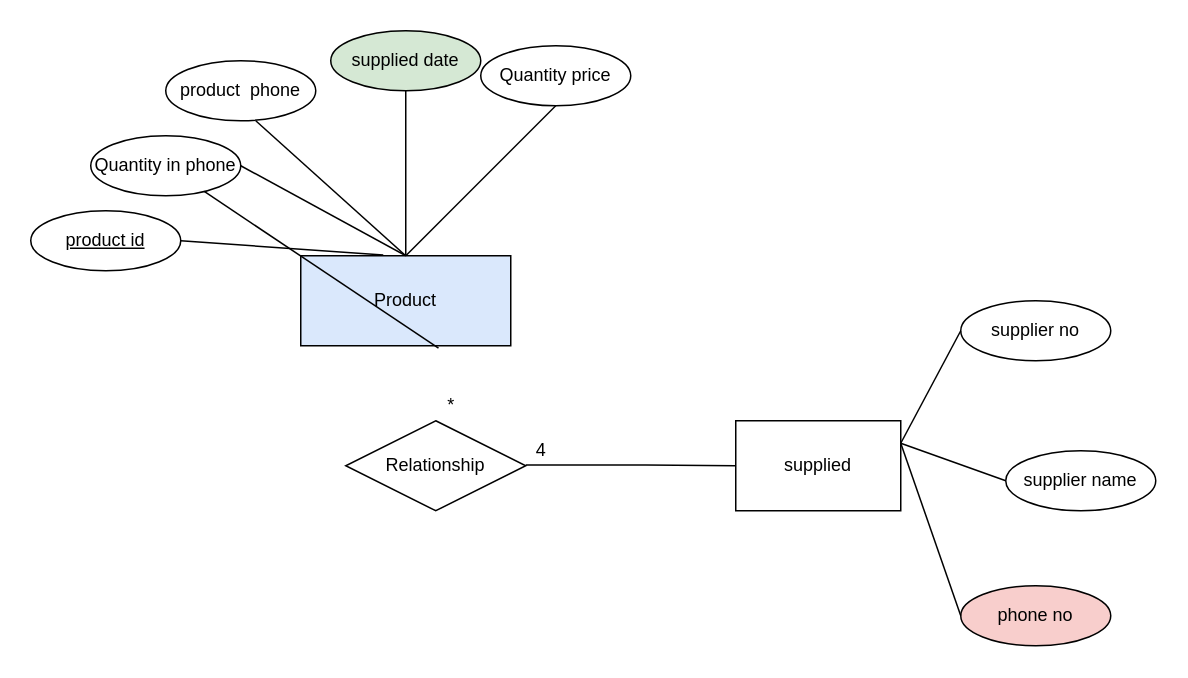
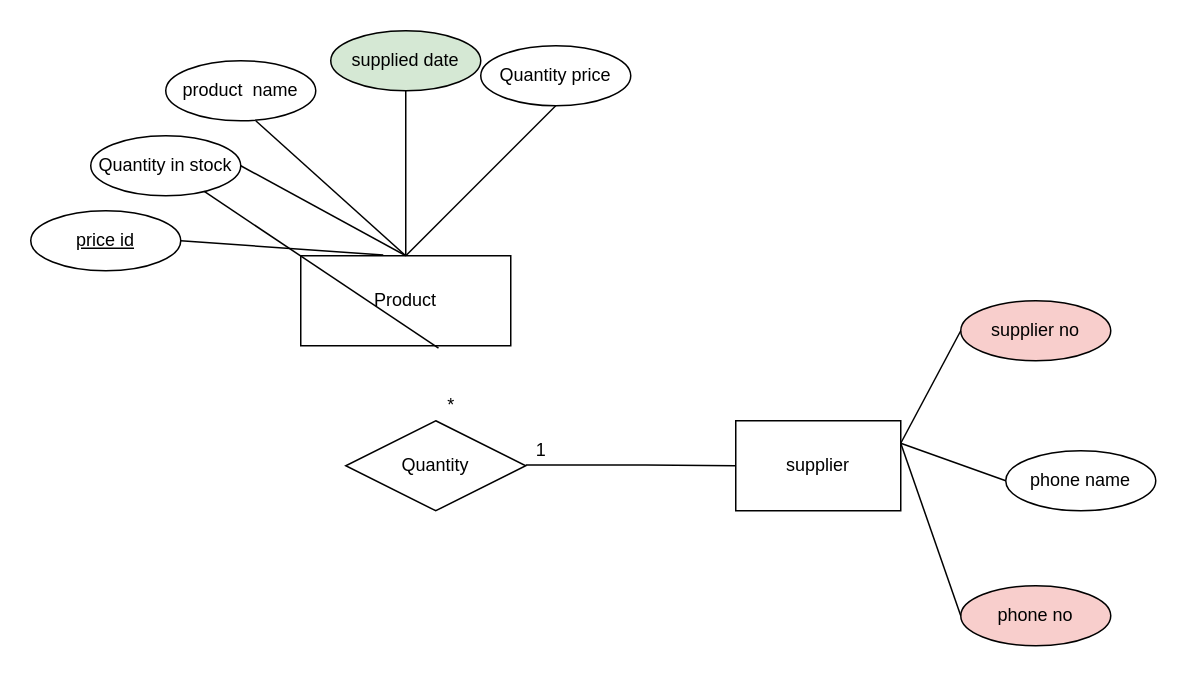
  <mxCell id="0" />
  <mxCell id="1" parent="0" />
- <mxCell id="2" value="Product" style="whiteSpace=wrap;html=1;align=center;fillColor=#dae8fc;" vertex="1" parent="1"><mxGeometry x="200" y="170" width="140" height="60" as="geometry" /></mxCell>
- <mxCell id="3" value="supplied" style="whiteSpace=wrap;html=1;align=center;" vertex="1" parent="1"><mxGeometry x="490" y="280" width="110" height="60" as="geometry" /></mxCell>
- <mxCell id="4" value="product&amp;nbsp; phone" style="ellipse;whiteSpace=wrap;html=1;align=center;" vertex="1" parent="1"><mxGeometry x="110" y="40" width="100" height="40" as="geometry" /></mxCell>
- <mxCell id="5" value="product id" style="ellipse;whiteSpace=wrap;html=1;align=center;fontStyle=4;" vertex="1" parent="1"><mxGeometry x="20" y="140" width="100" height="40" as="geometry" /></mxCell>
+ <mxCell id="2" value="Product" style="whiteSpace=wrap;html=1;align=center;" vertex="1" parent="1"><mxGeometry x="200" y="170" width="140" height="60" as="geometry" /></mxCell>
+ <mxCell id="3" value="supplier" style="whiteSpace=wrap;html=1;align=center;" vertex="1" parent="1"><mxGeometry x="490" y="280" width="110" height="60" as="geometry" /></mxCell>
+ <mxCell id="4" value="product&amp;nbsp; name" style="ellipse;whiteSpace=wrap;html=1;align=center;" vertex="1" parent="1"><mxGeometry x="110" y="40" width="100" height="40" as="geometry" /></mxCell>
+ <mxCell id="5" value="price id" style="ellipse;whiteSpace=wrap;html=1;align=center;fontStyle=4;" vertex="1" parent="1"><mxGeometry x="20" y="140" width="100" height="40" as="geometry" /></mxCell>
  <mxCell id="6" value="Quantity price" style="ellipse;whiteSpace=wrap;html=1;align=center;" vertex="1" parent="1"><mxGeometry x="320" y="30" width="100" height="40" as="geometry" /></mxCell>
- <mxCell id="7" value="Quantity in phone" style="ellipse;whiteSpace=wrap;html=1;align=center;" vertex="1" parent="1"><mxGeometry x="60" y="90" width="100" height="40" as="geometry" /></mxCell>
+ <mxCell id="7" value="Quantity in stock" style="ellipse;whiteSpace=wrap;html=1;align=center;" vertex="1" parent="1"><mxGeometry x="60" y="90" width="100" height="40" as="geometry" /></mxCell>
  <mxCell id="8" value="supplied date" style="ellipse;whiteSpace=wrap;html=1;align=center;fillColor=#d5e8d4;" vertex="1" parent="1"><mxGeometry x="220" y="20" width="100" height="40" as="geometry" /></mxCell>
- <mxCell id="9" value="supplier no" style="ellipse;whiteSpace=wrap;html=1;align=center;" vertex="1" parent="1"><mxGeometry x="640" y="200" width="100" height="40" as="geometry" /></mxCell>
- <mxCell id="10" value="supplier name" style="ellipse;whiteSpace=wrap;html=1;align=center;" vertex="1" parent="1"><mxGeometry x="670" y="300" width="100" height="40" as="geometry" /></mxCell>
+ <mxCell id="9" value="supplier no" style="ellipse;whiteSpace=wrap;html=1;align=center;fillColor=#f8cecc;" vertex="1" parent="1"><mxGeometry x="640" y="200" width="100" height="40" as="geometry" /></mxCell>
+ <mxCell id="10" value="phone name" style="ellipse;whiteSpace=wrap;html=1;align=center;" vertex="1" parent="1"><mxGeometry x="670" y="300" width="100" height="40" as="geometry" /></mxCell>
  <mxCell id="11" value="phone no" style="ellipse;whiteSpace=wrap;html=1;align=center;fillColor=#f8cecc;" vertex="1" parent="1"><mxGeometry x="640" y="390" width="100" height="40" as="geometry" /></mxCell>
- <mxCell id="12" value="Relationship" style="shape=rhombus;perimeter=rhombusPerimeter;whiteSpace=wrap;html=1;align=center;" vertex="1" parent="1"><mxGeometry x="230" y="280" width="120" height="60" as="geometry" /></mxCell>
+ <mxCell id="12" value="Quantity" style="shape=rhombus;perimeter=rhombusPerimeter;whiteSpace=wrap;html=1;align=center;" vertex="1" parent="1"><mxGeometry x="230" y="280" width="120" height="60" as="geometry" /></mxCell>
  <mxCell id="13" value="" style="endArrow=none;html=1;rounded=0;entryX=0.5;entryY=1;entryDx=0;entryDy=0;" edge="1" parent="1" target="6"><mxGeometry relative="1" as="geometry"><mxPoint x="270" y="170" as="sourcePoint" /><mxPoint x="430" y="170" as="targetPoint" /></mxGeometry></mxCell>
  <mxCell id="14" value="" style="endArrow=none;html=1;rounded=0;entryX=0.5;entryY=0;entryDx=0;entryDy=0;" edge="1" parent="1" target="2"><mxGeometry relative="1" as="geometry"><mxPoint x="160" y="110" as="sourcePoint" /><mxPoint x="320" y="110" as="targetPoint" /></mxGeometry></mxCell>
  <mxCell id="15" value="" style="endArrow=none;html=1;rounded=0;entryX=0.393;entryY=-0.009;entryDx=0;entryDy=0;entryPerimeter=0;" edge="1" parent="1" target="2"><mxGeometry relative="1" as="geometry"><mxPoint x="120" y="160" as="sourcePoint" /><mxPoint x="280" y="160" as="targetPoint" /></mxGeometry></mxCell>
  <mxCell id="16" value="" style="endArrow=none;html=1;rounded=0;" edge="1" parent="1"><mxGeometry relative="1" as="geometry"><mxPoint x="170" y="80" as="sourcePoint" /><mxPoint x="270" y="170" as="targetPoint" /></mxGeometry></mxCell>
  <mxCell id="17" value="" style="endArrow=none;html=1;rounded=0;" edge="1" parent="1" target="2"><mxGeometry relative="1" as="geometry"><mxPoint x="270" y="60" as="sourcePoint" /><mxPoint x="430" y="60" as="targetPoint" /></mxGeometry></mxCell>
  <mxCell id="18" value="" style="endArrow=none;html=1;rounded=0;exitX=1;exitY=0.25;exitDx=0;exitDy=0;" edge="1" parent="1" source="3"><mxGeometry relative="1" as="geometry"><mxPoint x="480" y="220" as="sourcePoint" /><mxPoint x="640" y="220" as="targetPoint" /></mxGeometry></mxCell>
  <mxCell id="19" value="" style="endArrow=none;html=1;rounded=0;exitX=1;exitY=0.25;exitDx=0;exitDy=0;" edge="1" parent="1" source="3"><mxGeometry relative="1" as="geometry"><mxPoint x="510" y="320" as="sourcePoint" /><mxPoint x="670" y="320" as="targetPoint" /></mxGeometry></mxCell>
  <mxCell id="20" value="" style="endArrow=none;html=1;rounded=0;exitX=1;exitY=0.25;exitDx=0;exitDy=0;" edge="1" parent="1" source="3"><mxGeometry relative="1" as="geometry"><mxPoint x="480" y="410" as="sourcePoint" /><mxPoint x="640" y="410" as="targetPoint" /><Array as="points" /></mxGeometry></mxCell>
  <mxCell id="21" value="" style="endArrow=none;html=1;rounded=0;" edge="1" parent="1"><mxGeometry relative="1" as="geometry"><mxPoint x="350" y="309.5" as="sourcePoint" /><mxPoint x="490" y="310" as="targetPoint" /><Array as="points"><mxPoint x="430" y="309.5" /></Array></mxGeometry></mxCell>
  <mxCell id="22" value="" style="endArrow=none;html=1;rounded=0;exitX=0.656;exitY=1.026;exitDx=0;exitDy=0;exitPerimeter=0;" edge="1" parent="1" source="2" target="7"><mxGeometry relative="1" as="geometry"><mxPoint x="300" y="270" as="sourcePoint" /><mxPoint x="460" y="270" as="targetPoint" /></mxGeometry></mxCell>
- <mxCell id="23" value="4" style="text;html=1;align=center;verticalAlign=middle;resizable=0;points=[];autosize=1;" vertex="1" parent="1"><mxGeometry x="350" y="290" width="20" height="20" as="geometry" /></mxCell>
+ <mxCell id="23" value="1" style="text;html=1;align=center;verticalAlign=middle;resizable=0;points=[];autosize=1;" vertex="1" parent="1"><mxGeometry x="350" y="290" width="20" height="20" as="geometry" /></mxCell>
  <mxCell id="24" value="*" style="text;html=1;align=center;verticalAlign=middle;resizable=0;points=[];autosize=1;" vertex="1" parent="1"><mxGeometry x="290" y="260" width="20" height="20" as="geometry" /></mxCell>
